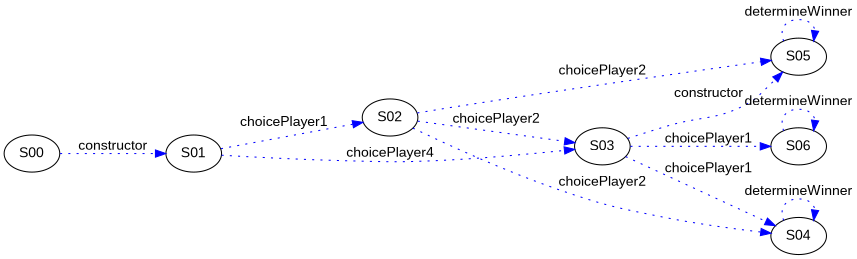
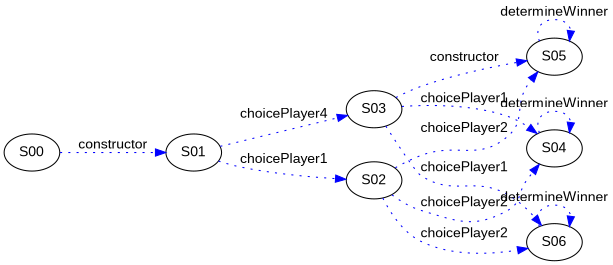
  digraph {
    fontname="Liberation Sans"
    rankdir=LR
    node [fontname="Liberation Sans"]
    edge [color=blue fontname="Liberation Sans" style=dotted]
    S00
    S01
    S02
    S03
    S04
    S05
    S06
    S00 -> S01 [label=constructor]
    S01 -> S02 [label=choicePlayer1]
    S01 -> S03 [label=choicePlayer4]
    S02 -> S04 [label=choicePlayer2]
    S02 -> S05 [label=choicePlayer2]
-   S02 -> S03 [label=choicePlayer2]
+   S02 -> S06 [label=choicePlayer2]
    S03 -> S04 [label=choicePlayer1]
    S03 -> S05 [label=constructor]
    S03 -> S06 [label=choicePlayer1]
    S04 -> S04 [label=determineWinner]
    S05 -> S05 [label=determineWinner]
    S06 -> S06 [label=determineWinner]
  }
